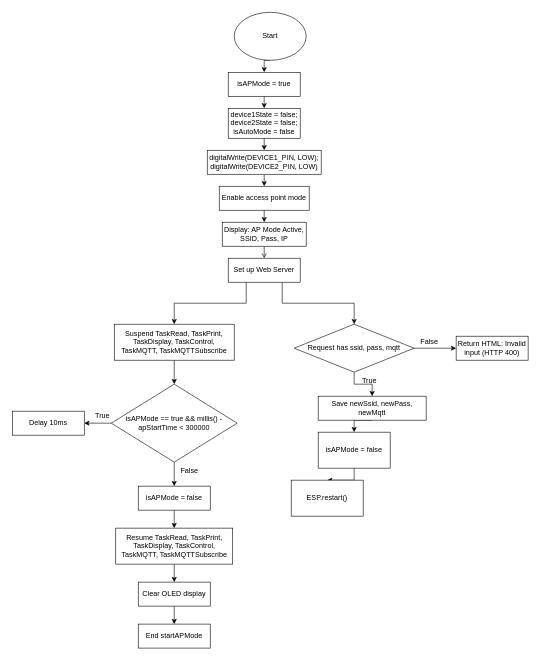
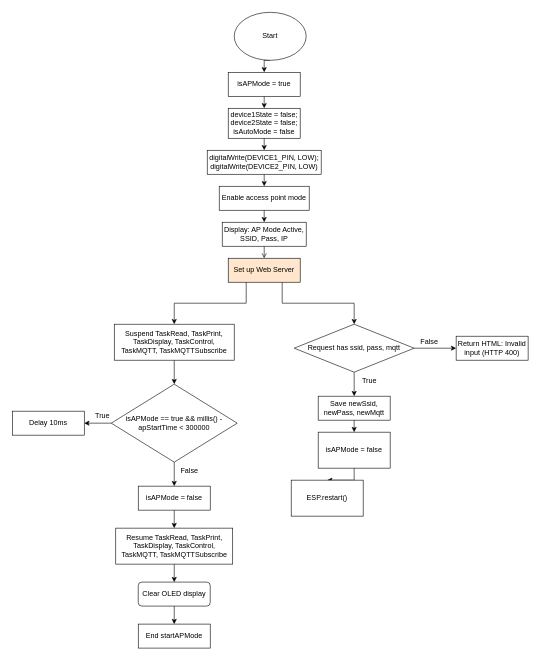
  <mxCell id="0" />
  <mxCell id="1" parent="0" />
  <mxCell id="2" style="edgeStyle=orthogonalEdgeStyle;rounded=0;orthogonalLoop=1;jettySize=auto;html=1;exitX=0.5;exitY=1;exitDx=0;exitDy=0;entryX=0.5;entryY=0;entryDx=0;entryDy=0;" edge="1" parent="1" source="3" target="5"><mxGeometry relative="1" as="geometry" /></mxCell>
  <mxCell id="3" value="&lt;p style=&quot;white-space-collapse: preserve;&quot; dir=&quot;auto&quot;&gt;Start&lt;/p&gt;" style="ellipse;whiteSpace=wrap;html=1;" vertex="1" parent="1"><mxGeometry x="390" y="20" width="120" height="80" as="geometry" /></mxCell>
  <mxCell id="4" style="edgeStyle=orthogonalEdgeStyle;rounded=0;orthogonalLoop=1;jettySize=auto;html=1;exitX=0.5;exitY=1;exitDx=0;exitDy=0;entryX=0.5;entryY=0;entryDx=0;entryDy=0;" edge="1" parent="1" source="5" target="7"><mxGeometry relative="1" as="geometry" /></mxCell>
  <mxCell id="5" value="&lt;p style=&quot;white-space-collapse: preserve;&quot; dir=&quot;auto&quot;&gt;isAPMode = true&lt;/p&gt;" style="rounded=0;whiteSpace=wrap;html=1;" vertex="1" parent="1"><mxGeometry x="380" y="120" width="120" height="40" as="geometry" /></mxCell>
  <mxCell id="6" style="edgeStyle=orthogonalEdgeStyle;rounded=0;orthogonalLoop=1;jettySize=auto;html=1;exitX=0.5;exitY=1;exitDx=0;exitDy=0;entryX=0.5;entryY=0;entryDx=0;entryDy=0;" edge="1" parent="1" source="7" target="9"><mxGeometry relative="1" as="geometry" /></mxCell>
  <mxCell id="7" value="&lt;p style=&quot;white-space-collapse: preserve;&quot; dir=&quot;auto&quot;&gt;device1State = false; device2State = false; isAutoMode = false&lt;/p&gt;" style="rounded=0;whiteSpace=wrap;html=1;" vertex="1" parent="1"><mxGeometry x="380" y="180" width="120" height="50" as="geometry" /></mxCell>
  <mxCell id="8" style="edgeStyle=orthogonalEdgeStyle;rounded=0;orthogonalLoop=1;jettySize=auto;html=1;exitX=0.5;exitY=1;exitDx=0;exitDy=0;entryX=0.5;entryY=0;entryDx=0;entryDy=0;" edge="1" parent="1" source="9" target="11"><mxGeometry relative="1" as="geometry" /></mxCell>
  <mxCell id="9" value="&lt;p style=&quot;white-space-collapse: preserve;&quot; dir=&quot;auto&quot;&gt;digitalWrite(DEVICE1_PIN, LOW); digitalWrite(DEVICE2_PIN, LOW)&lt;/p&gt;" style="rounded=0;whiteSpace=wrap;html=1;" vertex="1" parent="1"><mxGeometry x="345" y="250" width="190" height="40" as="geometry" /></mxCell>
  <mxCell id="10" style="edgeStyle=orthogonalEdgeStyle;rounded=0;orthogonalLoop=1;jettySize=auto;html=1;exitX=0.5;exitY=1;exitDx=0;exitDy=0;entryX=0.5;entryY=0;entryDx=0;entryDy=0;" edge="1" parent="1" source="11" target="13"><mxGeometry relative="1" as="geometry" /></mxCell>
  <mxCell id="11" value="Enable access point mode" style="rounded=0;whiteSpace=wrap;html=1;" vertex="1" parent="1"><mxGeometry x="365" y="310" width="150" height="40" as="geometry" /></mxCell>
  <mxCell id="12" style="edgeStyle=orthogonalEdgeStyle;rounded=0;orthogonalLoop=1;jettySize=auto;html=1;exitX=0.5;exitY=1;exitDx=0;exitDy=0;entryX=0.5;entryY=0;entryDx=0;entryDy=0;endArrow=open;" edge="1" parent="1" source="13" target="16"><mxGeometry relative="1" as="geometry" /></mxCell>
  <mxCell id="13" value="&lt;p style=&quot;white-space-collapse: preserve;&quot; dir=&quot;auto&quot;&gt;Display: AP Mode Active, SSID, Pass, IP&lt;/p&gt;" style="rounded=0;whiteSpace=wrap;html=1;" vertex="1" parent="1"><mxGeometry x="370" y="370" width="140" height="40" as="geometry" /></mxCell>
  <mxCell id="14" style="edgeStyle=orthogonalEdgeStyle;rounded=0;orthogonalLoop=1;jettySize=auto;html=1;exitX=0.75;exitY=1;exitDx=0;exitDy=0;entryX=0.5;entryY=0;entryDx=0;entryDy=0;" edge="1" parent="1" source="16" target="20"><mxGeometry relative="1" as="geometry" /></mxCell>
  <mxCell id="15" style="edgeStyle=orthogonalEdgeStyle;rounded=0;orthogonalLoop=1;jettySize=auto;html=1;exitX=0.25;exitY=1;exitDx=0;exitDy=0;entryX=0.5;entryY=0;entryDx=0;entryDy=0;" edge="1" parent="1" source="16" target="27"><mxGeometry relative="1" as="geometry" /></mxCell>
- <mxCell id="16" value="Set up Web Server" style="rounded=0;whiteSpace=wrap;html=1;" vertex="1" parent="1"><mxGeometry x="380" y="430" width="120" height="40" as="geometry" /></mxCell>
+ <mxCell id="16" value="Set up Web Server" style="rounded=0;whiteSpace=wrap;html=1;fillColor=#ffe6cc;" vertex="1" parent="1"><mxGeometry x="380" y="430" width="120" height="40" as="geometry" /></mxCell>
  <mxCell id="17" value="&lt;p style=&quot;white-space-collapse: preserve;&quot; dir=&quot;auto&quot;&gt;Return HTML: Invalid input (HTTP 400)&lt;/p&gt;" style="rounded=0;whiteSpace=wrap;html=1;" vertex="1" parent="1"><mxGeometry x="760" y="560" width="120" height="40" as="geometry" /></mxCell>
  <mxCell id="18" style="edgeStyle=orthogonalEdgeStyle;rounded=0;orthogonalLoop=1;jettySize=auto;html=1;exitX=0.5;exitY=1;exitDx=0;exitDy=0;entryX=0.5;entryY=0;entryDx=0;entryDy=0;" edge="1" parent="1" source="20" target="22"><mxGeometry relative="1" as="geometry" /></mxCell>
  <mxCell id="19" style="edgeStyle=orthogonalEdgeStyle;rounded=0;orthogonalLoop=1;jettySize=auto;html=1;exitX=1;exitY=0.5;exitDx=0;exitDy=0;entryX=0;entryY=0.5;entryDx=0;entryDy=0;" edge="1" parent="1" source="20" target="17"><mxGeometry relative="1" as="geometry" /></mxCell>
  <mxCell id="20" value="&lt;p style=&quot;white-space-collapse: preserve;&quot; dir=&quot;auto&quot;&gt;Request has ssid, pass, mqtt&lt;/p&gt;" style="rhombus;whiteSpace=wrap;html=1;" vertex="1" parent="1"><mxGeometry x="490" y="540" width="200" height="80" as="geometry" /></mxCell>
  <mxCell id="21" style="edgeStyle=orthogonalEdgeStyle;rounded=0;orthogonalLoop=1;jettySize=auto;html=1;exitX=0.5;exitY=1;exitDx=0;exitDy=0;entryX=0.5;entryY=0;entryDx=0;entryDy=0;" edge="1" parent="1" source="22" target="24"><mxGeometry relative="1" as="geometry" /></mxCell>
- <mxCell id="22" value="&lt;p style=&quot;white-space-collapse: preserve;&quot; dir=&quot;auto&quot;&gt;Save newSsid, newPass, newMqtt&lt;/p&gt;" style="rounded=0;whiteSpace=wrap;html=1;" vertex="1" parent="1"><mxGeometry x="530" y="660" width="180" height="40" as="geometry" /></mxCell>
+ <mxCell id="22" value="&lt;p style=&quot;white-space-collapse: preserve;&quot; dir=&quot;auto&quot;&gt;Save newSsid, newPass, newMqtt&lt;/p&gt;" style="rounded=0;whiteSpace=wrap;html=1;" vertex="1" parent="1"><mxGeometry x="530" y="660" width="120" height="40" as="geometry" /></mxCell>
  <mxCell id="23" style="edgeStyle=orthogonalEdgeStyle;rounded=0;orthogonalLoop=1;jettySize=auto;html=1;exitX=0.5;exitY=1;exitDx=0;exitDy=0;entryX=0.5;entryY=0;entryDx=0;entryDy=0;" edge="1" parent="1" source="24" target="25"><mxGeometry relative="1" as="geometry" /></mxCell>
  <mxCell id="24" value="&lt;p style=&quot;white-space-collapse: preserve;&quot; dir=&quot;auto&quot;&gt;isAPMode = false&lt;/p&gt;" style="rounded=0;whiteSpace=wrap;html=1;" vertex="1" parent="1"><mxGeometry x="530" y="720" width="120" height="60" as="geometry" /></mxCell>
  <mxCell id="25" value="&lt;p style=&quot;white-space-collapse: preserve;&quot; dir=&quot;auto&quot;&gt;ESP.restart()&lt;/p&gt;" style="rounded=0;whiteSpace=wrap;html=1;" vertex="1" parent="1"><mxGeometry x="485" y="800" width="120" height="60" as="geometry" /></mxCell>
  <mxCell id="26" style="edgeStyle=orthogonalEdgeStyle;rounded=0;orthogonalLoop=1;jettySize=auto;html=1;exitX=0.5;exitY=1;exitDx=0;exitDy=0;entryX=0.5;entryY=0;entryDx=0;entryDy=0;" edge="1" parent="1" source="27" target="30"><mxGeometry relative="1" as="geometry" /></mxCell>
  <mxCell id="27" value="&lt;p style=&quot;white-space-collapse: preserve;&quot; dir=&quot;auto&quot;&gt;Suspend TaskRead, TaskPrint, TaskDisplay, TaskControl, TaskMQTT, TaskMQTTSubscribe&lt;/p&gt;" style="rounded=0;whiteSpace=wrap;html=1;" vertex="1" parent="1"><mxGeometry x="190" y="540" width="200" height="60" as="geometry" /></mxCell>
  <mxCell id="28" style="edgeStyle=orthogonalEdgeStyle;rounded=0;orthogonalLoop=1;jettySize=auto;html=1;exitX=0.5;exitY=1;exitDx=0;exitDy=0;entryX=0.5;entryY=0;entryDx=0;entryDy=0;" edge="1" parent="1" source="30" target="33"><mxGeometry relative="1" as="geometry" /></mxCell>
  <mxCell id="29" style="edgeStyle=orthogonalEdgeStyle;rounded=0;orthogonalLoop=1;jettySize=auto;html=1;exitX=0;exitY=0.5;exitDx=0;exitDy=0;entryX=1;entryY=0.5;entryDx=0;entryDy=0;" edge="1" parent="1" source="30" target="31"><mxGeometry relative="1" as="geometry" /></mxCell>
  <mxCell id="30" value="&lt;p style=&quot;white-space-collapse: preserve;&quot; dir=&quot;auto&quot;&gt;isAPMode == true &amp;amp;&amp;amp; millis() - apStartTime &amp;lt; 300000&lt;/p&gt;" style="rhombus;whiteSpace=wrap;html=1;" vertex="1" parent="1"><mxGeometry x="185" y="640" width="210" height="130" as="geometry" /></mxCell>
  <mxCell id="31" value="&lt;p style=&quot;white-space-collapse: preserve;&quot; dir=&quot;auto&quot;&gt;Delay 10ms&lt;/p&gt;" style="rounded=0;whiteSpace=wrap;html=1;" vertex="1" parent="1"><mxGeometry x="20" y="685" width="120" height="40" as="geometry" /></mxCell>
  <mxCell id="32" style="edgeStyle=orthogonalEdgeStyle;rounded=0;orthogonalLoop=1;jettySize=auto;html=1;exitX=0.5;exitY=1;exitDx=0;exitDy=0;entryX=0.5;entryY=0;entryDx=0;entryDy=0;" edge="1" parent="1" source="33" target="35"><mxGeometry relative="1" as="geometry" /></mxCell>
  <mxCell id="33" value="&lt;p style=&quot;white-space-collapse: preserve;&quot; dir=&quot;auto&quot;&gt;isAPMode = false&lt;/p&gt;" style="rounded=0;whiteSpace=wrap;html=1;" vertex="1" parent="1"><mxGeometry x="230" y="810" width="120" height="40" as="geometry" /></mxCell>
  <mxCell id="34" style="edgeStyle=orthogonalEdgeStyle;rounded=0;orthogonalLoop=1;jettySize=auto;html=1;exitX=0.5;exitY=1;exitDx=0;exitDy=0;entryX=0.5;entryY=0;entryDx=0;entryDy=0;" edge="1" parent="1" source="35" target="37"><mxGeometry relative="1" as="geometry" /></mxCell>
  <mxCell id="35" value="&lt;p style=&quot;white-space-collapse: preserve;&quot; dir=&quot;auto&quot;&gt;Resume TaskRead, TaskPrint, TaskDisplay, TaskControl, TaskMQTT, TaskMQTTSubscribe&lt;/p&gt;" style="rounded=0;whiteSpace=wrap;html=1;" vertex="1" parent="1"><mxGeometry x="192.5" y="880" width="195" height="60" as="geometry" /></mxCell>
  <mxCell id="36" style="edgeStyle=orthogonalEdgeStyle;rounded=0;orthogonalLoop=1;jettySize=auto;html=1;exitX=0.5;exitY=1;exitDx=0;exitDy=0;entryX=0.5;entryY=0;entryDx=0;entryDy=0;" edge="1" parent="1" source="37" target="38"><mxGeometry relative="1" as="geometry" /></mxCell>
- <mxCell id="37" value="&lt;p style=&quot;white-space-collapse: preserve;&quot; dir=&quot;auto&quot;&gt;Clear OLED display&lt;/p&gt;" style="rounded=0;whiteSpace=wrap;html=1;" vertex="1" parent="1"><mxGeometry x="230" y="970" width="120" height="40" as="geometry" /></mxCell>
+ <mxCell id="37" value="&lt;p style=&quot;white-space-collapse: preserve;&quot; dir=&quot;auto&quot;&gt;Clear OLED display&lt;/p&gt;" style="whiteSpace=wrap;html=1;rounded=1;" vertex="1" parent="1"><mxGeometry x="230" y="970" width="120" height="40" as="geometry" /></mxCell>
  <mxCell id="38" value="&lt;p style=&quot;white-space-collapse: preserve;&quot; dir=&quot;auto&quot;&gt;End startAPMode&lt;/p&gt;" style="rounded=0;whiteSpace=wrap;html=1;" vertex="1" parent="1"><mxGeometry x="230" y="1040" width="120" height="40" as="geometry" /></mxCell>
  <mxCell id="39" value="False" style="text;html=1;align=center;verticalAlign=middle;resizable=0;points=[];autosize=1;strokeColor=none;fillColor=none;" vertex="1" parent="1"><mxGeometry x="690" y="555" width="50" height="30" as="geometry" /></mxCell>
  <mxCell id="40" value="True" style="text;html=1;align=center;verticalAlign=middle;resizable=0;points=[];autosize=1;strokeColor=none;fillColor=none;" vertex="1" parent="1"><mxGeometry x="590" y="620" width="50" height="30" as="geometry" /></mxCell>
  <mxCell id="41" value="True" style="text;html=1;align=center;verticalAlign=middle;resizable=0;points=[];autosize=1;strokeColor=none;fillColor=none;" vertex="1" parent="1"><mxGeometry x="145" y="678" width="50" height="30" as="geometry" /></mxCell>
  <mxCell id="42" value="False" style="text;html=1;align=center;verticalAlign=middle;resizable=0;points=[];autosize=1;strokeColor=none;fillColor=none;" vertex="1" parent="1"><mxGeometry x="290" y="770" width="50" height="30" as="geometry" /></mxCell>
